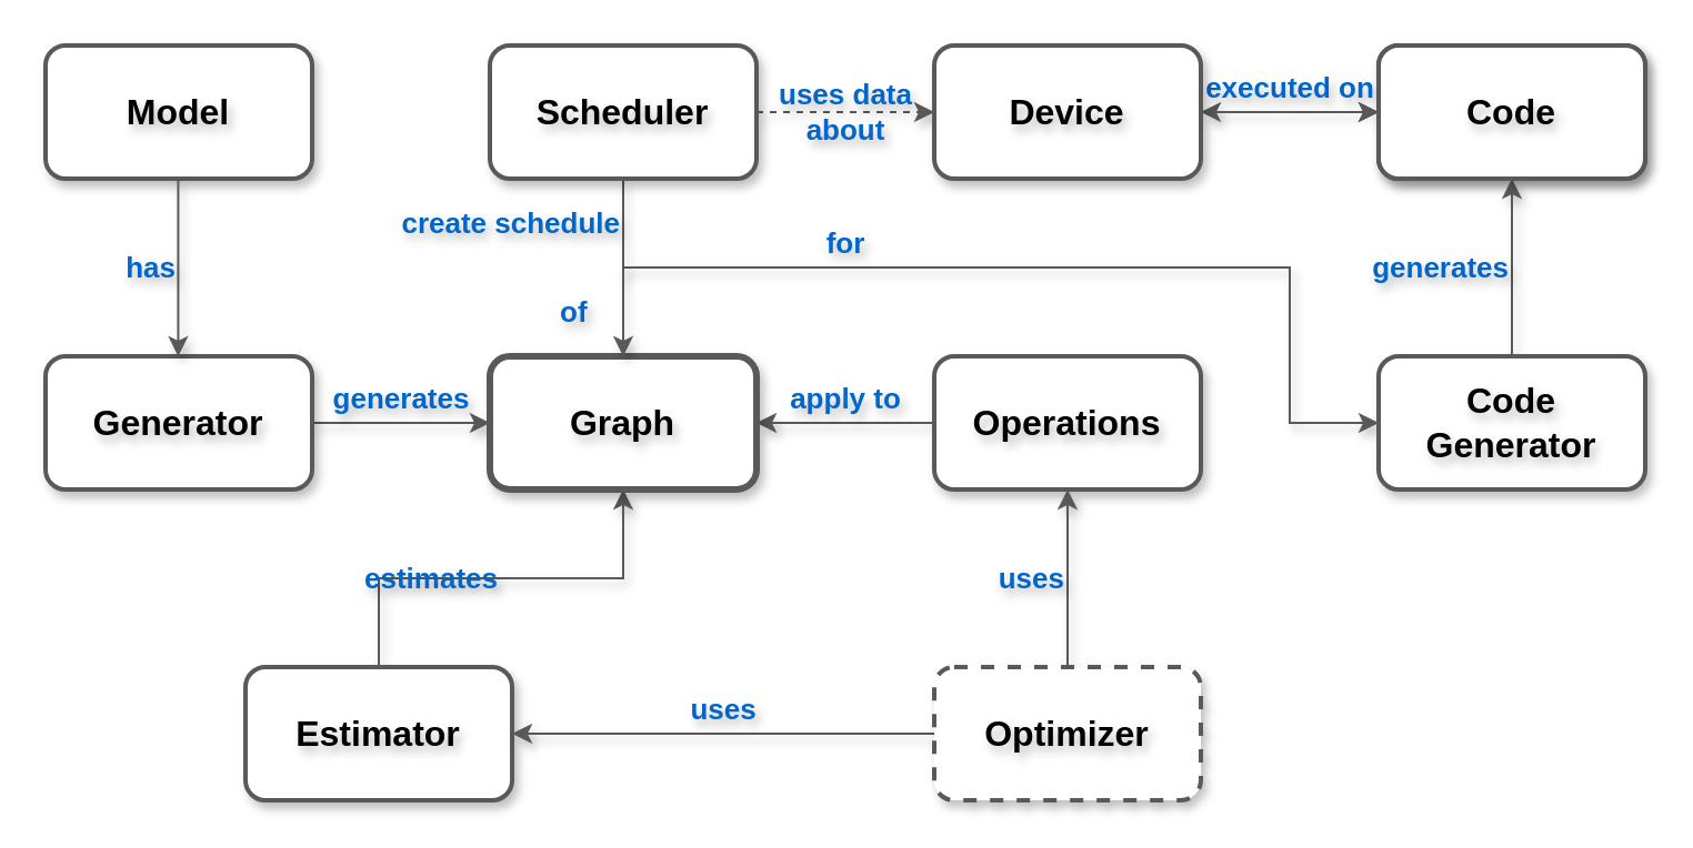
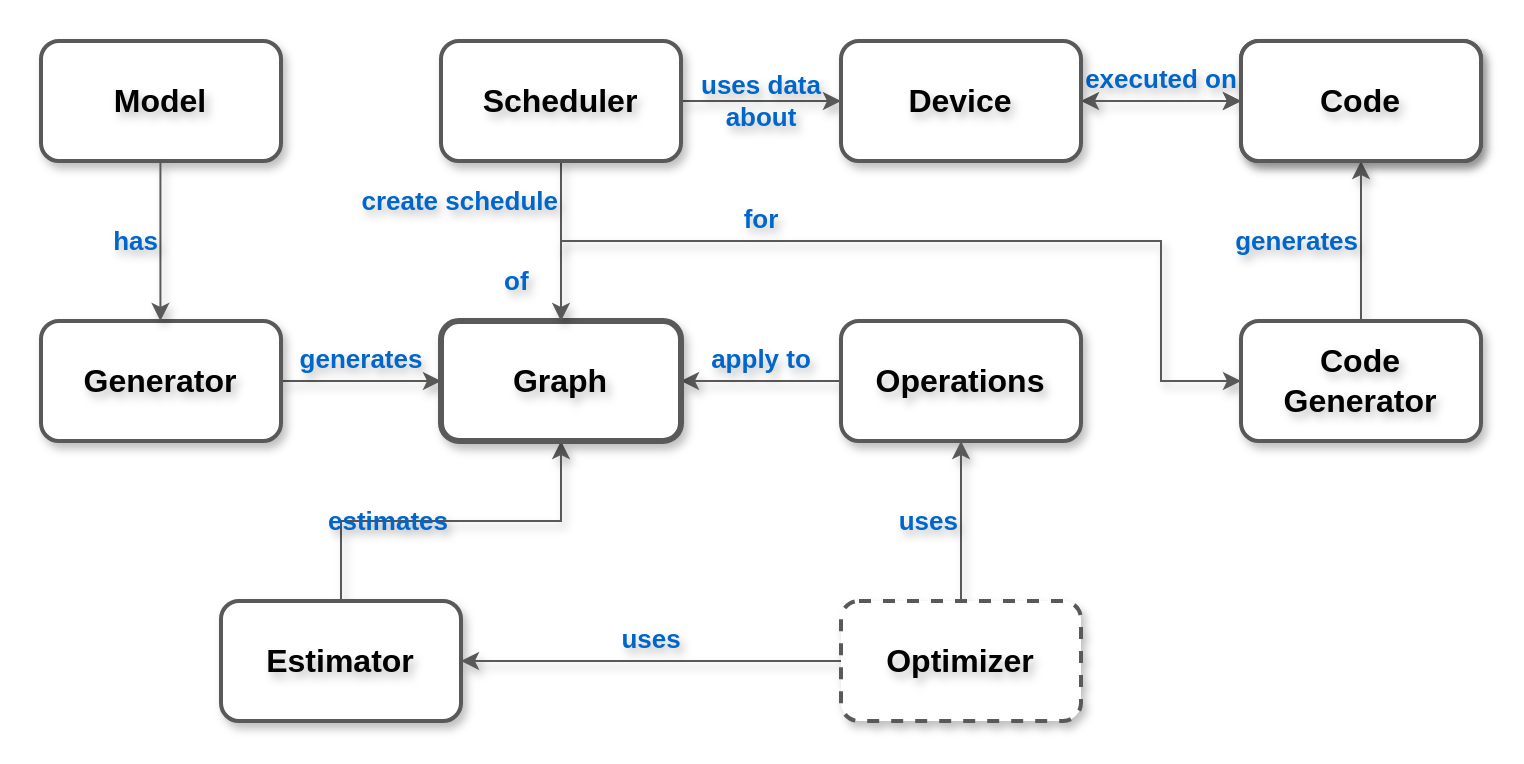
  <mxCell id="0" />
  <mxCell id="1" parent="0" />
  <mxCell id="2" value="generates" style="edgeStyle=orthogonalEdgeStyle;rounded=0;orthogonalLoop=1;jettySize=auto;html=1;fontSize=13;shadow=1;strokeColor=#595959;labelBackgroundColor=none;labelBorderColor=none;textShadow=1;fontStyle=1;horizontal=1;verticalAlign=bottom;fontColor=#0066CC;" parent="1" source="3" target="11" edge="1"><mxGeometry relative="1" as="geometry"><mxPoint as="offset" /></mxGeometry></mxCell>
  <mxCell id="3" value="Generator" style="rounded=1;whiteSpace=wrap;html=1;strokeWidth=2;fontSize=16;shadow=1;strokeColor=#595959;labelBorderColor=none;textShadow=1;fontStyle=1" parent="1" vertex="1"><mxGeometry x="20" y="160" width="120" height="60" as="geometry" /></mxCell>
  <mxCell id="4" value="apply to" style="edgeStyle=orthogonalEdgeStyle;rounded=0;orthogonalLoop=1;jettySize=auto;html=1;fontSize=13;shadow=1;strokeColor=#595959;labelBackgroundColor=none;labelBorderColor=none;textShadow=1;fontStyle=1;verticalAlign=bottom;fontColor=#0066CC;" parent="1" source="5" target="11" edge="1"><mxGeometry relative="1" as="geometry" /></mxCell>
  <mxCell id="5" value="Operations" style="rounded=1;whiteSpace=wrap;html=1;strokeWidth=2;fontSize=16;shadow=1;strokeColor=#595959;labelBorderColor=none;textShadow=1;fontStyle=1" parent="1" vertex="1"><mxGeometry x="420" y="160" width="120" height="60" as="geometry" /></mxCell>
  <mxCell id="6" value="estimates" style="edgeStyle=orthogonalEdgeStyle;rounded=0;orthogonalLoop=1;jettySize=auto;html=1;fontSize=13;shadow=1;strokeColor=#595959;labelBackgroundColor=none;labelBorderColor=none;textShadow=1;fontStyle=1;align=right;fontColor=#0066CC;" parent="1" source="7" target="11" edge="1"><mxGeometry relative="1" as="geometry" /></mxCell>
  <mxCell id="7" value="Estimator" style="rounded=1;whiteSpace=wrap;html=1;strokeWidth=2;fontSize=16;shadow=1;strokeColor=#595959;labelBorderColor=none;textShadow=1;fontStyle=1" parent="1" vertex="1"><mxGeometry x="110" y="300" width="120" height="60" as="geometry" /></mxCell>
  <mxCell id="8" value="uses" style="edgeStyle=orthogonalEdgeStyle;rounded=0;orthogonalLoop=1;jettySize=auto;html=1;fontSize=13;shadow=1;strokeColor=#595959;labelBackgroundColor=none;labelBorderColor=none;textShadow=1;fontStyle=1;align=right;fontColor=#0066CC;" parent="1" source="10" target="5" edge="1"><mxGeometry relative="1" as="geometry" /></mxCell>
  <mxCell id="9" value="uses" style="edgeStyle=orthogonalEdgeStyle;rounded=0;orthogonalLoop=1;jettySize=auto;html=1;fontSize=13;shadow=1;strokeColor=#595959;labelBackgroundColor=none;labelBorderColor=none;textShadow=1;fontStyle=1;verticalAlign=bottom;fontColor=#0066CC;" parent="1" source="10" target="7" edge="1"><mxGeometry relative="1" as="geometry" /></mxCell>
  <mxCell id="10" value="Optimizer" style="rounded=1;whiteSpace=wrap;html=1;strokeWidth=2;fontSize=16;shadow=1;strokeColor=#595959;labelBorderColor=none;textShadow=1;fontStyle=1;dashed=1;" parent="1" vertex="1"><mxGeometry x="420" y="300" width="120" height="60" as="geometry" /></mxCell>
  <mxCell id="11" value="Graph" style="rounded=1;whiteSpace=wrap;html=1;strokeWidth=3;fontSize=16;shadow=1;strokeColor=#595959;labelBorderColor=none;textShadow=1;fontStyle=1" parent="1" vertex="1"><mxGeometry x="220" y="160" width="120" height="60" as="geometry" /></mxCell>
  <mxCell id="12" value="Model" style="rounded=1;whiteSpace=wrap;html=1;strokeWidth=2;fontSize=16;shadow=1;strokeColor=#595959;labelBorderColor=none;textShadow=1;fontStyle=1" parent="1" vertex="1"><mxGeometry x="20" y="20" width="120" height="60" as="geometry" /></mxCell>
  <mxCell id="13" value="has" style="edgeStyle=orthogonalEdgeStyle;rounded=0;orthogonalLoop=1;jettySize=auto;html=1;fontSize=13;shadow=1;strokeColor=#595959;labelBackgroundColor=none;labelBorderColor=none;textShadow=1;fontStyle=1;verticalAlign=middle;align=right;fontColor=#0066CC;" parent="1" edge="1"><mxGeometry relative="1" as="geometry"><mxPoint x="79.71" y="80" as="sourcePoint" /><mxPoint x="79.71" y="160" as="targetPoint" /><mxPoint as="offset" /></mxGeometry></mxCell>
  <mxCell id="14" value="executed on" style="edgeStyle=orthogonalEdgeStyle;rounded=0;orthogonalLoop=1;jettySize=auto;html=1;fontSize=13;exitX=0;exitY=0.5;exitDx=0;exitDy=0;shadow=1;strokeColor=#595959;labelBackgroundColor=none;labelBorderColor=none;textShadow=1;fontStyle=1;verticalAlign=bottom;fontColor=#0066CC;" parent="1" source="15" target="19" edge="1"><mxGeometry x="0.334" relative="1" as="geometry"><Array as="points"><mxPoint x="640" y="50" /><mxPoint x="640" y="50" /></Array><mxPoint as="offset" /></mxGeometry></mxCell>
  <mxCell id="15" value="Code" style="rounded=1;whiteSpace=wrap;html=1;strokeWidth=2;fontSize=16;shadow=1;strokeColor=#595959;labelBorderColor=none;textShadow=1;fontStyle=1" parent="1" vertex="1"><mxGeometry x="620" y="20" width="120" height="60" as="geometry" /></mxCell>
- <mxCell id="16" value="uses data&lt;br style=&quot;font-size: 13px;&quot;&gt;about" style="edgeStyle=orthogonalEdgeStyle;rounded=0;orthogonalLoop=1;jettySize=auto;html=1;fontSize=13;shadow=1;strokeColor=#595959;labelBackgroundColor=none;labelBorderColor=none;textShadow=1;fontStyle=1;fontColor=#0066CC;dashed=1;" parent="1" source="21" target="19" edge="1"><mxGeometry relative="1" as="geometry"><mxPoint as="offset" /></mxGeometry></mxCell>
+ <mxCell id="16" value="uses data&lt;br style=&quot;font-size: 13px;&quot;&gt;about" style="edgeStyle=orthogonalEdgeStyle;rounded=0;orthogonalLoop=1;jettySize=auto;html=1;fontSize=13;shadow=1;strokeColor=#595959;labelBackgroundColor=none;labelBorderColor=none;textShadow=1;fontStyle=1;fontColor=#0066CC;" parent="1" source="21" target="19" edge="1"><mxGeometry relative="1" as="geometry"><mxPoint as="offset" /></mxGeometry></mxCell>
  <mxCell id="17" value="" style="edgeStyle=orthogonalEdgeStyle;rounded=0;orthogonalLoop=1;jettySize=auto;html=1;labelBorderColor=none;textShadow=1;fontStyle=1;strokeColor=#595959;" edge="1" parent="1" source="19" target="15"><mxGeometry relative="1" as="geometry" /></mxCell>
  <mxCell id="18" value="" style="edgeStyle=orthogonalEdgeStyle;rounded=0;orthogonalLoop=1;jettySize=auto;html=1;labelBackgroundColor=none;strokeColor=#595959;" edge="1" parent="1" source="19" target="26"><mxGeometry relative="1" as="geometry" /></mxCell>
  <mxCell id="19" value="Device" style="rounded=1;whiteSpace=wrap;html=1;strokeWidth=2;fontSize=16;shadow=1;strokeColor=#595959;labelBorderColor=none;textShadow=1;fontStyle=1" parent="1" vertex="1"><mxGeometry x="420" y="20" width="120" height="60" as="geometry" /></mxCell>
  <mxCell id="20" value="create schedule" style="edgeStyle=orthogonalEdgeStyle;rounded=0;orthogonalLoop=1;jettySize=auto;html=1;exitX=0.5;exitY=1;exitDx=0;exitDy=0;fontSize=13;shadow=1;strokeColor=#595959;labelBackgroundColor=none;labelBorderColor=none;textShadow=1;fontStyle=1;align=right;fontColor=#0066CC;" parent="1" source="21" edge="1"><mxGeometry x="-0.5" relative="1" as="geometry"><mxPoint x="520" y="59.999" as="sourcePoint" /><mxPoint x="280" y="160" as="targetPoint" /><Array as="points"><mxPoint x="280" y="160" /><mxPoint x="280" y="160" /></Array><mxPoint as="offset" /></mxGeometry></mxCell>
  <mxCell id="21" value="Scheduler" style="rounded=1;whiteSpace=wrap;html=1;strokeWidth=2;fontSize=16;shadow=1;strokeColor=#595959;labelBorderColor=none;textShadow=1;fontStyle=1" parent="1" vertex="1"><mxGeometry x="220" y="20" width="120" height="60" as="geometry" /></mxCell>
  <mxCell id="22" value="generates" style="edgeStyle=orthogonalEdgeStyle;rounded=0;orthogonalLoop=1;jettySize=auto;fontSize=13;shadow=1;strokeColor=#595959;labelBackgroundColor=none;labelBorderColor=none;textShadow=1;fontStyle=1;html=1;verticalAlign=middle;fontColor=#0066CC;align=right;" parent="1" source="24" target="15" edge="1"><mxGeometry relative="1" as="geometry"><mxPoint x="680" y="80" as="sourcePoint" /><mxPoint x="680" y="160" as="targetPoint" /></mxGeometry></mxCell>
  <mxCell id="23" value="for" style="edgeStyle=orthogonalEdgeStyle;rounded=0;orthogonalLoop=1;jettySize=auto;html=1;fontSize=13;exitX=0.5;exitY=0;exitDx=0;exitDy=0;shadow=1;strokeColor=#595959;labelBackgroundColor=none;labelBorderColor=none;textShadow=1;fontStyle=1;verticalAlign=bottom;fontColor=#0066CC;" parent="1" source="25" target="24" edge="1"><mxGeometry x="-0.494" relative="1" as="geometry"><mxPoint x="330" y="120" as="sourcePoint" /><Array as="points"><mxPoint x="580" y="120" /><mxPoint x="580" y="190" /></Array><mxPoint as="offset" /></mxGeometry></mxCell>
  <mxCell id="24" value="Code Generator" style="rounded=1;whiteSpace=wrap;html=1;strokeWidth=2;fontSize=16;shadow=1;strokeColor=#595959;labelBorderColor=none;textShadow=1;fontStyle=1" parent="1" vertex="1"><mxGeometry x="620" y="160" width="120" height="60" as="geometry" /></mxCell>
  <mxCell id="25" value="of" style="text;html=1;strokeColor=none;fillColor=none;align=left;verticalAlign=middle;whiteSpace=wrap;rounded=0;fontSize=13;labelBackgroundColor=none;shadow=1;labelBorderColor=none;textShadow=1;fontStyle=1;fontColor=#0066CC;" parent="1" vertex="1"><mxGeometry x="250" y="125" width="60" height="30" as="geometry" /></mxCell>
  <mxCell id="26" value="Code" style="rounded=1;whiteSpace=wrap;html=1;strokeWidth=2;fontSize=16;shadow=1;strokeColor=#595959;labelBorderColor=none;textShadow=1;fontStyle=1" vertex="1" parent="1"><mxGeometry x="620" y="20" width="120" height="60" as="geometry" /></mxCell>
